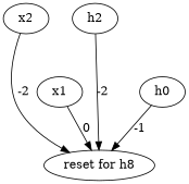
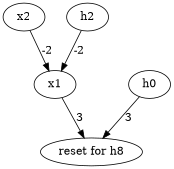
  digraph {
    n1 [label="reset for h8"]
    x1
    x2
    n4 [label=h0]
    h2
-   x1 -> n1 [label=0]
-   x2 -> n1 [label=-2]
-   n4 -> n1 [label=-1]
-   h2 -> n1 [label=-2]
+   x1 -> n1 [label=3]
+   x2 -> x1 [label=-2]
+   n4 -> n1 [label=3]
+   h2 -> x1 [label=-2]
  }
